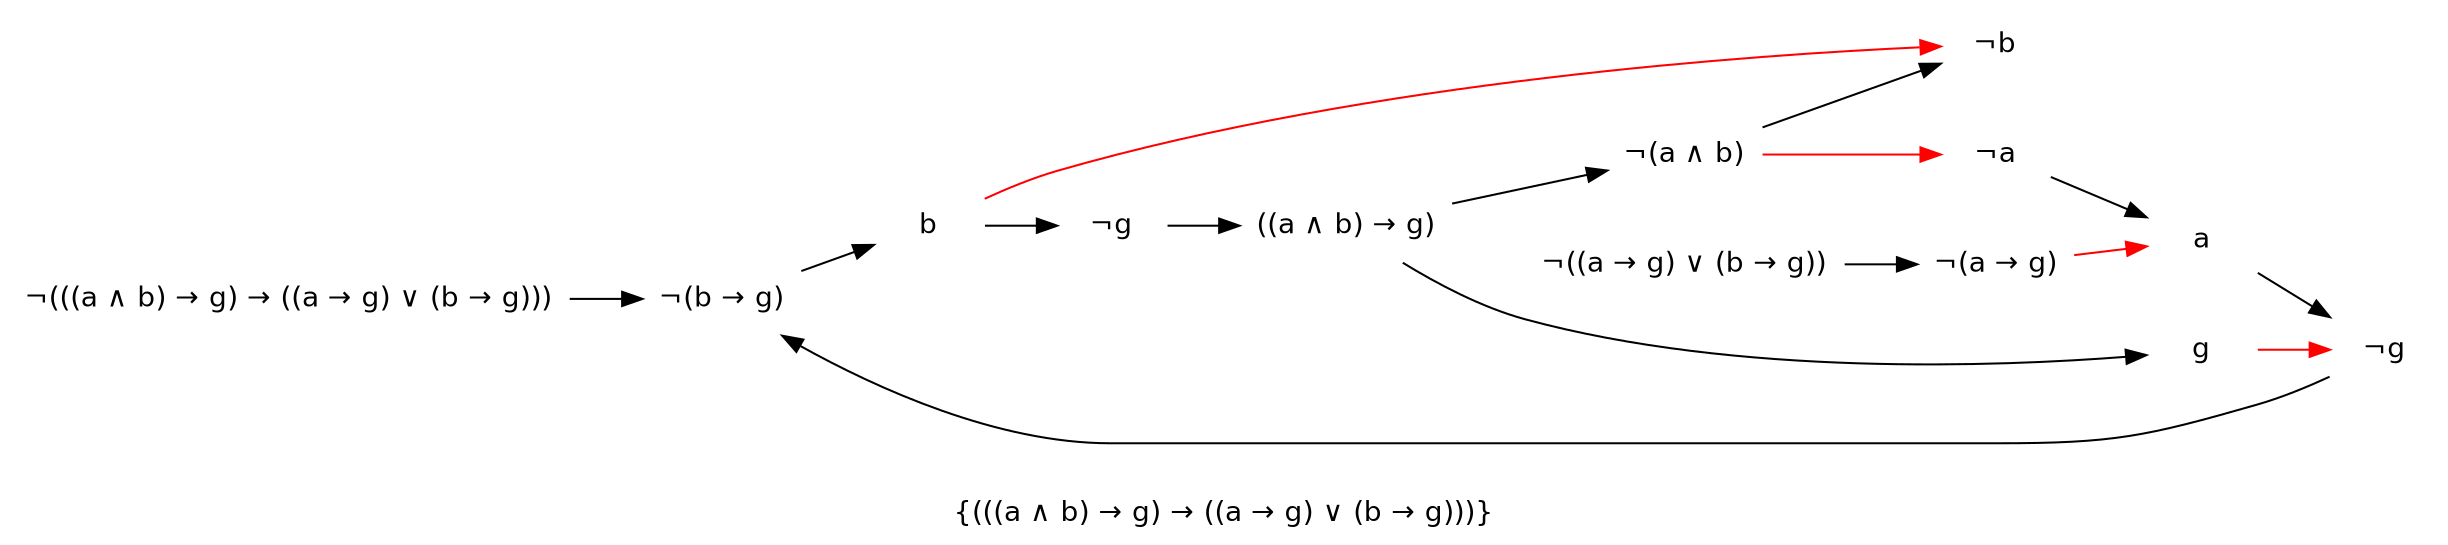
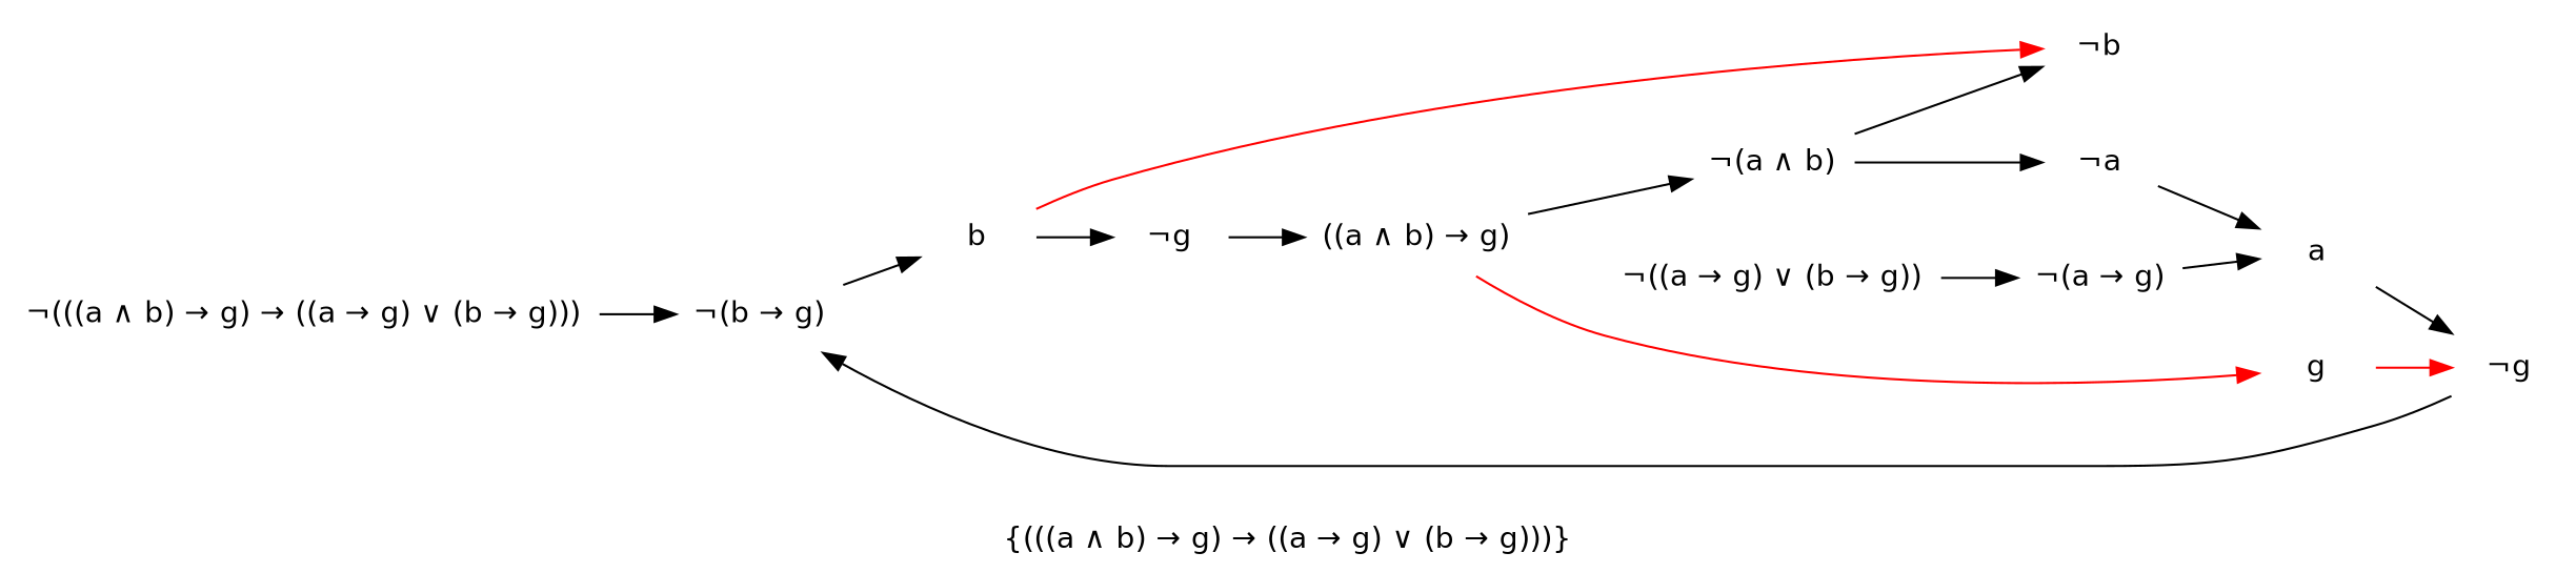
  digraph {
    fontname="DejaVu Sans"
    label="{(((a &and; b) &rarr; g) &rarr; ((a &rarr; g) &or; (b &rarr; g)))}"
    rankdir=LR
    node [fontname="DejaVu Sans" shape=plaintext]
    edge [fontname="DejaVu Sans"]
    n1 [label="&not;(((a &and; b) &rarr; g) &rarr; ((a &rarr; g) &or; (b &rarr; g)))"]
    n2 [label="&not;(b &rarr; g)"]
    n3 [label="&not;((a &rarr; g) &or; (b &rarr; g))"]
    n4 [label="&not;(a &rarr; g)"]
    n5 [label=a]
    n6 [label="&not;g"]
    n7 [label=b]
    n8 [label="&not;g"]
    n9 [label="&not;b"]
    n10 [label="((a &and; b) &rarr; g)"]
    n11 [label="&not;(a &and; b)"]
    n12 [label=g]
    n13 [label="&not;a"]
    n1 -> n2
    n2 -> n7
    n3 -> n4
-   n4 -> n5 [color=red]
+   n4 -> n5
    n5 -> n6
    n6 -> n2
    n7 -> n8
    n7 -> n9 [arrowtail=normal color=red]
    n8 -> n10
    n10 -> n11
-   n10 -> n12
+   n10 -> n12 [color=red]
    n11 -> n9
-   n11 -> n13 [color=red]
+   n11 -> n13
    n12 -> n6 [arrowtail=normal color=red]
    n13 -> n5 [arrowtail=normal color=black]
  }
